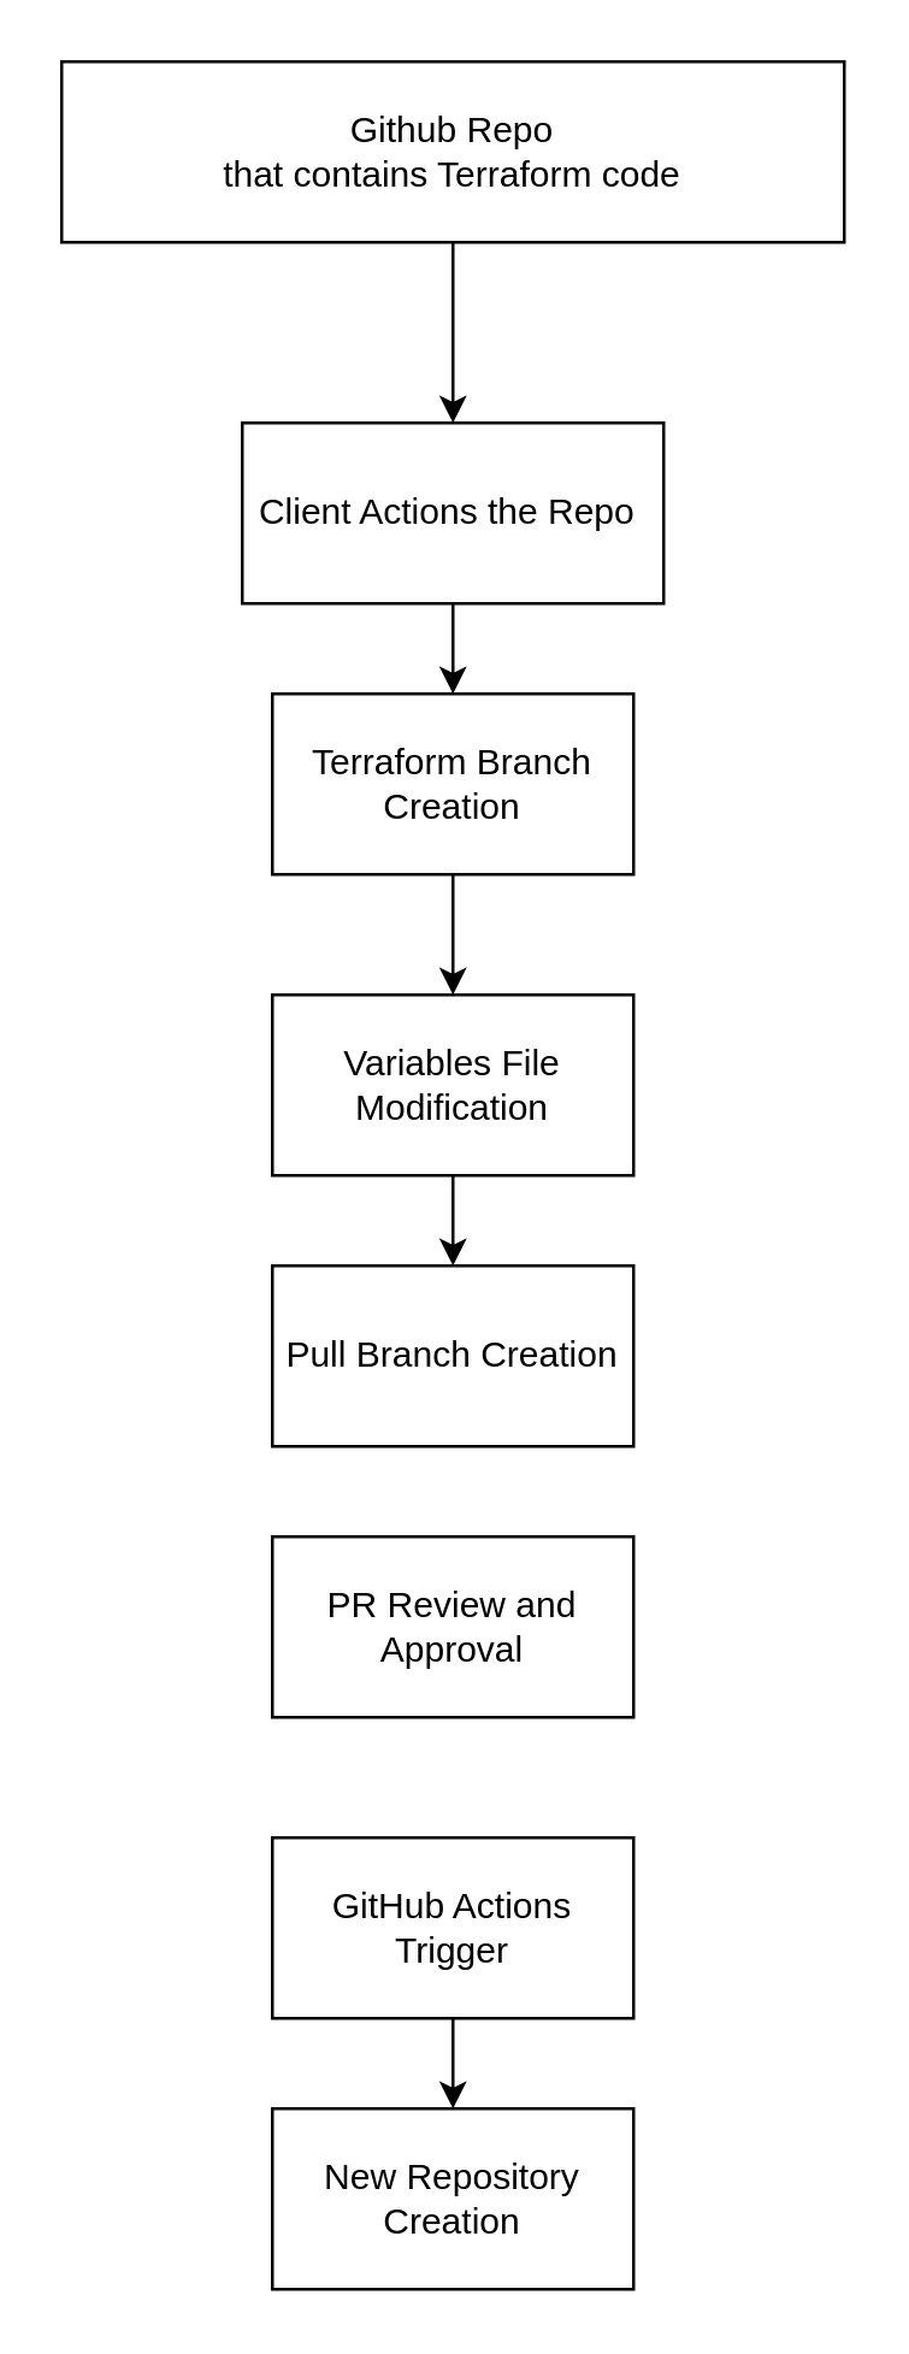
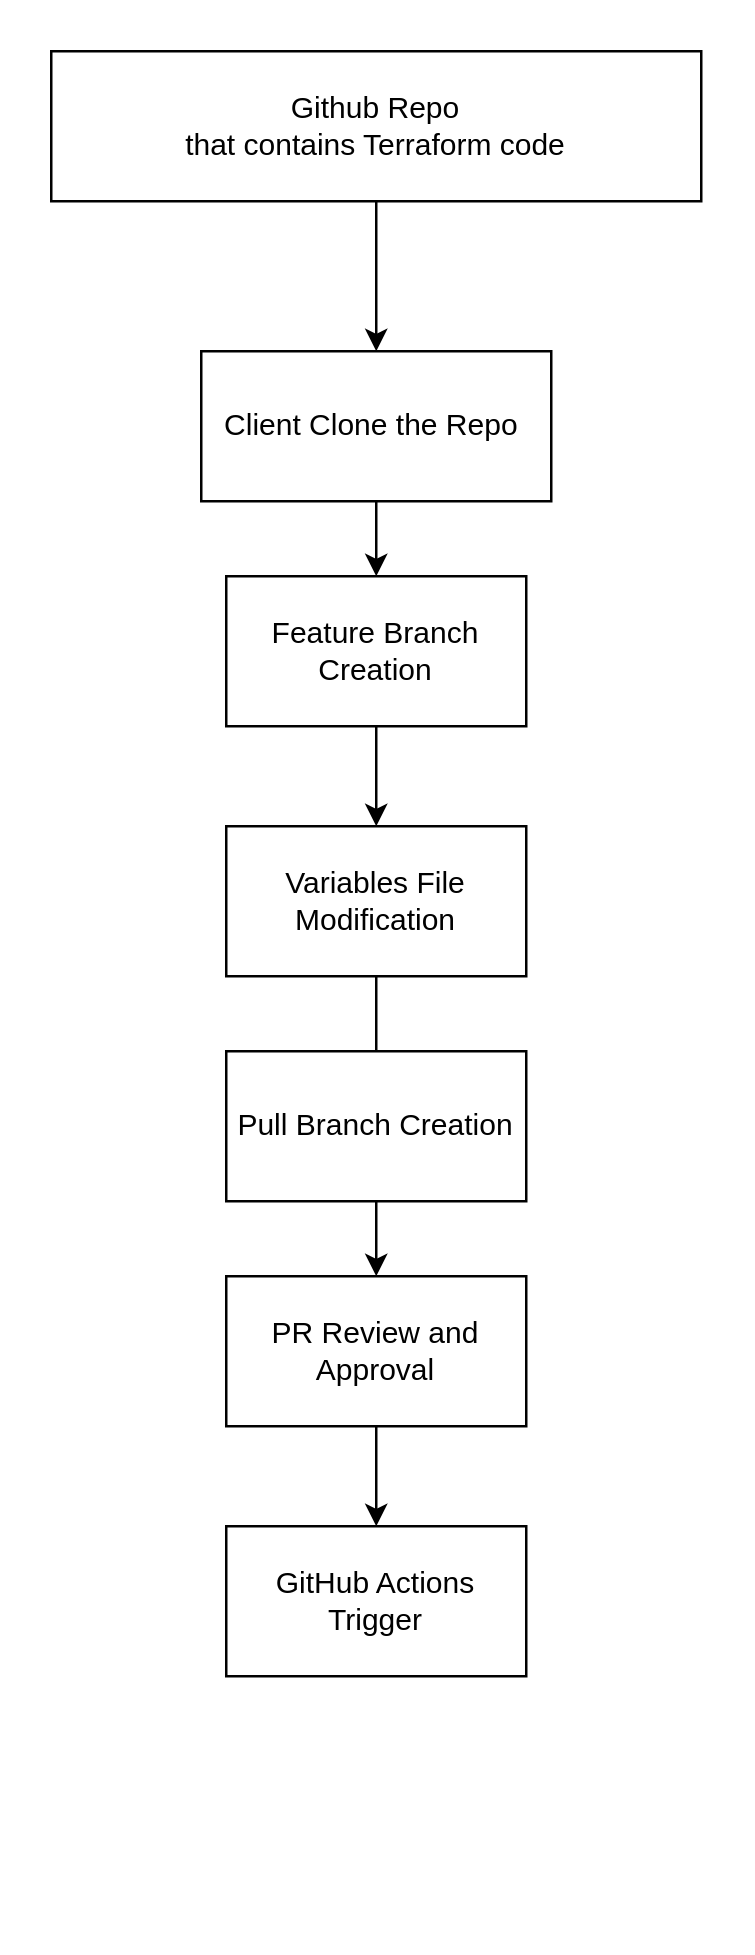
  <mxCell id="0" />
  <mxCell id="1" parent="0" />
  <mxCell id="2" style="edgeStyle=orthogonalEdgeStyle;rounded=0;orthogonalLoop=1;jettySize=auto;html=1;exitX=0.5;exitY=1;exitDx=0;exitDy=0;" edge="1" parent="1" source="3"><mxGeometry relative="1" as="geometry"><mxPoint x="150" y="140" as="targetPoint" /></mxGeometry></mxCell>
  <mxCell id="3" value="Github Repo&lt;div&gt;that contains Terraform code&lt;/div&gt;" style="rounded=0;whiteSpace=wrap;html=1;" vertex="1" parent="1"><mxGeometry x="20" y="20" width="260" height="60" as="geometry" /></mxCell>
  <mxCell id="4" style="edgeStyle=orthogonalEdgeStyle;rounded=0;orthogonalLoop=1;jettySize=auto;html=1;" edge="1" parent="1" source="5" target="7"><mxGeometry relative="1" as="geometry"><mxPoint x="150" y="260" as="targetPoint" /></mxGeometry></mxCell>
- <mxCell id="5" value="Client Actions the Repo&amp;nbsp;" style="rounded=0;whiteSpace=wrap;html=1;" vertex="1" parent="1"><mxGeometry x="80" y="140" width="140" height="60" as="geometry" /></mxCell>
+ <mxCell id="5" value="Client Clone the Repo&amp;nbsp;" style="rounded=0;whiteSpace=wrap;html=1;" vertex="1" parent="1"><mxGeometry x="80" y="140" width="140" height="60" as="geometry" /></mxCell>
  <mxCell id="6" value="" style="edgeStyle=orthogonalEdgeStyle;rounded=0;orthogonalLoop=1;jettySize=auto;html=1;" edge="1" parent="1" source="7" target="9"><mxGeometry relative="1" as="geometry" /></mxCell>
- <mxCell id="7" value="Terraform Branch Creation" style="rounded=0;whiteSpace=wrap;html=1;" vertex="1" parent="1"><mxGeometry x="90" y="230" width="120" height="60" as="geometry" /></mxCell>
- <mxCell id="8" value="" style="edgeStyle=orthogonalEdgeStyle;rounded=0;orthogonalLoop=1;jettySize=auto;html=1;" edge="1" parent="1" source="9" target="11"><mxGeometry relative="1" as="geometry" /></mxCell>
+ <mxCell id="7" value="Feature Branch Creation" style="rounded=0;whiteSpace=wrap;html=1;" vertex="1" parent="1"><mxGeometry x="90" y="230" width="120" height="60" as="geometry" /></mxCell>
+ <mxCell id="8" value="" style="edgeStyle=orthogonalEdgeStyle;rounded=0;orthogonalLoop=1;jettySize=auto;html=1;endArrow=none;" edge="1" parent="1" source="9" target="11"><mxGeometry relative="1" as="geometry" /></mxCell>
  <mxCell id="9" value="&lt;div&gt;Variables File Modification&lt;/div&gt;" style="whiteSpace=wrap;html=1;rounded=0;" vertex="1" parent="1"><mxGeometry x="90" y="330" width="120" height="60" as="geometry" /></mxCell>
+ <mxCell id="10" value="" style="edgeStyle=orthogonalEdgeStyle;rounded=0;orthogonalLoop=1;jettySize=auto;html=1;" edge="1" parent="1" source="11" target="13"><mxGeometry relative="1" as="geometry" /></mxCell>
  <mxCell id="11" value="Pull Branch Creation" style="whiteSpace=wrap;html=1;rounded=0;" vertex="1" parent="1"><mxGeometry x="90" y="420" width="120" height="60" as="geometry" /></mxCell>
+ <mxCell id="12" value="" style="edgeStyle=orthogonalEdgeStyle;rounded=0;orthogonalLoop=1;jettySize=auto;html=1;" edge="1" parent="1" source="13" target="15"><mxGeometry relative="1" as="geometry" /></mxCell>
  <mxCell id="13" value="PR Review and Approval" style="whiteSpace=wrap;html=1;rounded=0;" vertex="1" parent="1"><mxGeometry x="90" y="510" width="120" height="60" as="geometry" /></mxCell>
- <mxCell id="14" value="" style="edgeStyle=orthogonalEdgeStyle;rounded=0;orthogonalLoop=1;jettySize=auto;html=1;" edge="1" parent="1" source="15" target="16"><mxGeometry relative="1" as="geometry" /></mxCell>
  <mxCell id="15" value="GitHub Actions Trigger" style="whiteSpace=wrap;html=1;rounded=0;" vertex="1" parent="1"><mxGeometry x="90" y="610" width="120" height="60" as="geometry" /></mxCell>
- <mxCell id="16" value="New Repository Creation" style="whiteSpace=wrap;html=1;rounded=0;" vertex="1" parent="1"><mxGeometry x="90" y="700" width="120" height="60" as="geometry" /></mxCell>
